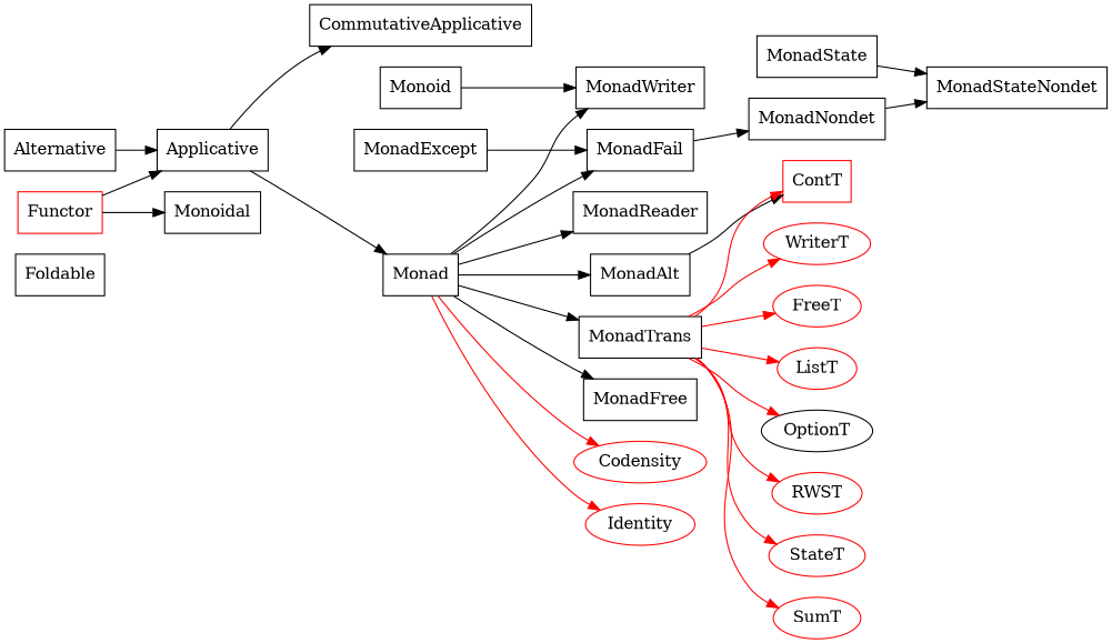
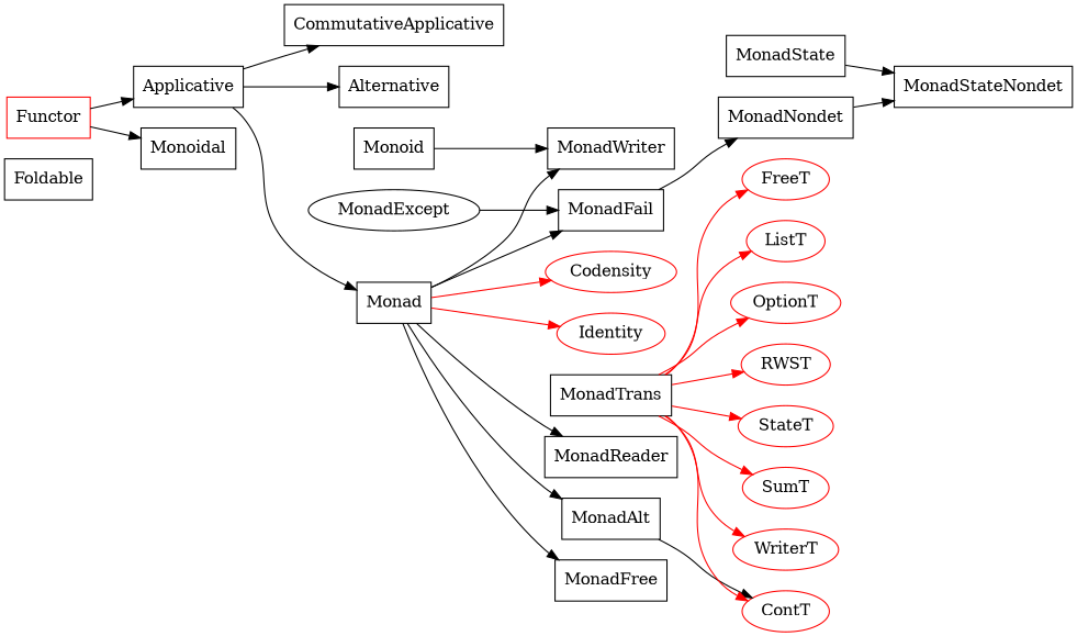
  digraph {
    rankdir=LR
    node [shape=rectangle]
    Foldable
    Functor [color=red]
    Applicative
    Monoidal
    CommutativeApplicative
    Alternative
    Monad
    MonadWriter
    MonadReader
    MonadFail
    MonadAlt
    MonadFree
    MonadTrans
    Codensity [color=red shape=oval]
    Identity [color=red shape=oval]
    MonadState
    MonadStateNondet
    MonadNondet
-   ContT [color=red shape=box]
+   ContT [color=red shape=oval]
    FreeT [color=red shape=oval]
    ListT [color=red shape=oval]
-   OptionT [color=black shape=oval]
+   OptionT [color=red shape=oval]
    RWST [color=red shape=oval]
    StateT [color=red shape=oval]
    SumT [color=red shape=oval]
    WriterT [color=red shape=oval]
    Monoid
-   MonadExcept
+   MonadExcept [shape=ellipse]
    Functor -> Applicative
    Functor -> Monoidal
    Applicative -> CommutativeApplicative
-   Alternative -> Applicative
+   Applicative -> Alternative
    Applicative -> Monad
    Monad -> MonadWriter
    Monad -> MonadReader
    Monad -> MonadFail
    Monad -> MonadAlt
    Monad -> MonadFree
-   Monad -> MonadTrans
    Monad -> Codensity [color=red]
    Monad -> Identity [color=red]
    MonadFail -> MonadNondet
    MonadAlt -> ContT
    MonadTrans -> ContT [color=red]
    MonadTrans -> FreeT [color=red]
    MonadTrans -> ListT [color=red]
    MonadTrans -> OptionT [color=red]
    MonadTrans -> RWST [color=red]
    MonadTrans -> StateT [color=red]
    MonadTrans -> SumT [color=red]
    MonadTrans -> WriterT [color=red]
    MonadState -> MonadStateNondet
    MonadNondet -> MonadStateNondet
    Monoid -> MonadWriter
    MonadExcept -> MonadFail
  }
